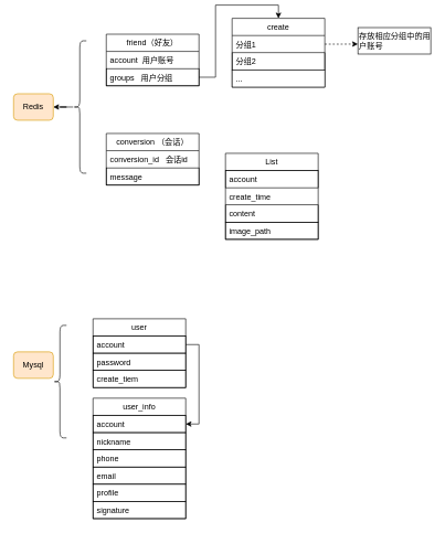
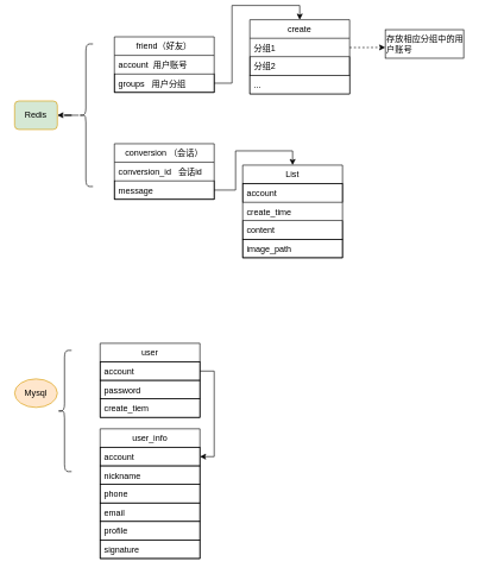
  <mxCell id="0" />
  <mxCell id="1" parent="0" />
  <mxCell id="2" value="friend（好友）" style="swimlane;fontStyle=0;childLayout=stackLayout;horizontal=1;startSize=26;fillColor=none;horizontalStack=0;resizeParent=1;resizeParentMax=0;resizeLast=0;collapsible=1;marginBottom=0;" vertex="1" parent="1"><mxGeometry x="160" y="44" width="140" height="78" as="geometry" /></mxCell>
  <mxCell id="3" value="account  用户账号" style="text;strokeColor=none;fillColor=none;align=left;verticalAlign=top;spacingLeft=4;spacingRight=4;overflow=hidden;rotatable=0;points=[[0,0.5],[1,0.5]];portConstraint=eastwest;" vertex="1" parent="2"><mxGeometry y="26" width="140" height="26" as="geometry" /></mxCell>
  <mxCell id="4" value="groups   用户分组" style="text;strokeColor=default;fillColor=none;align=left;verticalAlign=top;spacingLeft=4;spacingRight=4;overflow=hidden;rotatable=0;points=[[0,0.5],[1,0.5]];portConstraint=eastwest;" vertex="1" parent="2"><mxGeometry y="52" width="140" height="26" as="geometry" /></mxCell>
  <mxCell id="5" style="edgeStyle=orthogonalEdgeStyle;rounded=0;orthogonalLoop=1;jettySize=auto;html=1;exitX=1;exitY=0.5;exitDx=0;exitDy=0;entryX=0.5;entryY=0;entryDx=0;entryDy=0;" edge="1" parent="1" source="4" target="15"><mxGeometry relative="1" as="geometry"><mxPoint x="370" y="-1" as="targetPoint" /></mxGeometry></mxCell>
  <mxCell id="6" value="conversion （会话）" style="swimlane;fontStyle=0;childLayout=stackLayout;horizontal=1;startSize=26;fillColor=none;horizontalStack=0;resizeParent=1;resizeParentMax=0;resizeLast=0;collapsible=1;marginBottom=0;strokeColor=default;" vertex="1" parent="1"><mxGeometry x="160" y="194" width="140" height="78" as="geometry" /></mxCell>
  <mxCell id="7" value="conversion_id   会话id" style="text;strokeColor=none;fillColor=none;align=left;verticalAlign=top;spacingLeft=4;spacingRight=4;overflow=hidden;rotatable=0;points=[[0,0.5],[1,0.5]];portConstraint=eastwest;" vertex="1" parent="6"><mxGeometry y="26" width="140" height="26" as="geometry" /></mxCell>
  <mxCell id="8" value="message" style="text;strokeColor=default;fillColor=none;align=left;verticalAlign=top;spacingLeft=4;spacingRight=4;overflow=hidden;rotatable=0;points=[[0,0.5],[1,0.5]];portConstraint=eastwest;" vertex="1" parent="6"><mxGeometry y="52" width="140" height="26" as="geometry" /></mxCell>
+ <mxCell id="9" style="edgeStyle=orthogonalEdgeStyle;rounded=0;orthogonalLoop=1;jettySize=auto;html=1;exitX=1;exitY=0.5;exitDx=0;exitDy=0;entryX=0.5;entryY=0;entryDx=0;entryDy=0;" edge="1" parent="1" source="8" target="10"><mxGeometry relative="1" as="geometry"><mxPoint x="370" y="259.2" as="targetPoint" /><Array as="points"><mxPoint x="330" y="259" /><mxPoint x="330" y="204" /><mxPoint x="410" y="204" /></Array></mxGeometry></mxCell>
  <mxCell id="10" value="List" style="swimlane;fontStyle=0;childLayout=stackLayout;horizontal=1;startSize=26;fillColor=none;horizontalStack=0;resizeParent=1;resizeParentMax=0;resizeLast=0;collapsible=1;marginBottom=0;strokeColor=default;" vertex="1" parent="1"><mxGeometry x="340" y="224" width="140" height="130" as="geometry" /></mxCell>
  <mxCell id="11" value="account" style="text;strokeColor=default;fillColor=none;align=left;verticalAlign=top;spacingLeft=4;spacingRight=4;overflow=hidden;rotatable=0;points=[[0,0.5],[1,0.5]];portConstraint=eastwest;" vertex="1" parent="10"><mxGeometry y="26" width="140" height="26" as="geometry" /></mxCell>
  <mxCell id="12" value="create_time" style="text;strokeColor=none;fillColor=none;align=left;verticalAlign=top;spacingLeft=4;spacingRight=4;overflow=hidden;rotatable=0;points=[[0,0.5],[1,0.5]];portConstraint=eastwest;" vertex="1" parent="10"><mxGeometry y="52" width="140" height="26" as="geometry" /></mxCell>
  <mxCell id="13" value="content" style="text;strokeColor=default;fillColor=none;align=left;verticalAlign=top;spacingLeft=4;spacingRight=4;overflow=hidden;rotatable=0;points=[[0,0.5],[1,0.5]];portConstraint=eastwest;" vertex="1" parent="10"><mxGeometry y="78" width="140" height="26" as="geometry" /></mxCell>
  <mxCell id="14" value="image_path" style="text;strokeColor=default;fillColor=none;align=left;verticalAlign=top;spacingLeft=4;spacingRight=4;overflow=hidden;rotatable=0;points=[[0,0.5],[1,0.5]];portConstraint=eastwest;" vertex="1" parent="10"><mxGeometry y="104" width="140" height="26" as="geometry" /></mxCell>
  <mxCell id="15" value="create" style="swimlane;fontStyle=0;childLayout=stackLayout;horizontal=1;startSize=26;fillColor=none;horizontalStack=0;resizeParent=1;resizeParentMax=0;resizeLast=0;collapsible=1;marginBottom=0;strokeColor=default;" vertex="1" parent="1"><mxGeometry x="350" y="20" width="140" height="104" as="geometry" /></mxCell>
  <mxCell id="16" value="分组1" style="text;align=left;verticalAlign=top;spacingLeft=4;spacingRight=4;overflow=hidden;rotatable=0;points=[[0,0.5],[1,0.5]];portConstraint=eastwest;" vertex="1" parent="15"><mxGeometry y="26" width="140" height="26" as="geometry" /></mxCell>
  <mxCell id="17" value="分组2" style="text;align=left;verticalAlign=top;spacingLeft=4;spacingRight=4;overflow=hidden;rotatable=0;points=[[0,0.5],[1,0.5]];portConstraint=eastwest;strokeColor=default;" vertex="1" parent="15"><mxGeometry y="52" width="140" height="26" as="geometry" /></mxCell>
  <mxCell id="18" value="..." style="text;align=left;verticalAlign=top;spacingLeft=4;spacingRight=4;overflow=hidden;rotatable=0;points=[[0,0.5],[1,0.5]];portConstraint=eastwest;fillColor=default;strokeColor=default;" vertex="1" parent="15"><mxGeometry y="78" width="140" height="26" as="geometry" /></mxCell>
  <mxCell id="19" style="edgeStyle=orthogonalEdgeStyle;rounded=0;orthogonalLoop=1;jettySize=auto;html=1;exitX=1;exitY=0.5;exitDx=0;exitDy=0;dashed=1;" edge="1" parent="1" source="16"><mxGeometry relative="1" as="geometry"><mxPoint x="540" y="58.833" as="targetPoint" /></mxGeometry></mxCell>
  <mxCell id="20" value="存放相应分组中的用户账号" style="rounded=0;whiteSpace=wrap;html=1;strokeColor=default;fillColor=default;align=left;" vertex="1" parent="1"><mxGeometry x="540" y="34" width="110" height="40" as="geometry" /></mxCell>
  <mxCell id="21" value="" style="edgeStyle=orthogonalEdgeStyle;rounded=0;orthogonalLoop=1;jettySize=auto;html=1;" edge="1" parent="1" source="22" target="23"><mxGeometry relative="1" as="geometry" /></mxCell>
  <mxCell id="22" value="" style="shape=curlyBracket;whiteSpace=wrap;html=1;rounded=1;strokeColor=default;fillColor=default;align=left;" vertex="1" parent="1"><mxGeometry x="110" y="54" width="20" height="200" as="geometry" /></mxCell>
- <mxCell id="23" value="Redis" style="whiteSpace=wrap;html=1;rounded=1;align=center;strokeColor=#d79b00;fillColor=#ffe6cc;" vertex="1" parent="1"><mxGeometry x="20" y="134" width="60" height="40" as="geometry" /></mxCell>
- <mxCell id="24" value="Mysql" style="whiteSpace=wrap;html=1;rounded=1;align=center;strokeColor=#d79b00;fillColor=#ffe6cc;" vertex="1" parent="1"><mxGeometry x="20" y="524" width="60" height="40" as="geometry" /></mxCell>
+ <mxCell id="23" value="Redis" style="whiteSpace=wrap;html=1;rounded=1;align=center;strokeColor=#d79b00;fillColor=#d5e8d4;" vertex="1" parent="1"><mxGeometry x="20" y="134" width="60" height="40" as="geometry" /></mxCell>
+ <mxCell id="24" value="Mysql" style="ellipse;whiteSpace=wrap;html=1;align=center;strokeColor=#d79b00;fillColor=#ffe6cc;" vertex="1" parent="1"><mxGeometry x="20" y="524" width="60" height="40" as="geometry" /></mxCell>
  <mxCell id="25" value="user" style="swimlane;fontStyle=0;childLayout=stackLayout;horizontal=1;startSize=26;fillColor=none;horizontalStack=0;resizeParent=1;resizeParentMax=0;resizeLast=0;collapsible=1;marginBottom=0;strokeColor=default;align=center;" vertex="1" parent="1"><mxGeometry x="140" y="474" width="140" height="104" as="geometry" /></mxCell>
  <mxCell id="26" value="account" style="text;strokeColor=default;fillColor=none;align=left;verticalAlign=top;spacingLeft=4;spacingRight=4;overflow=hidden;rotatable=0;points=[[0,0.5],[1,0.5]];portConstraint=eastwest;" vertex="1" parent="25"><mxGeometry y="26" width="140" height="26" as="geometry" /></mxCell>
  <mxCell id="27" value="password" style="text;strokeColor=default;fillColor=none;align=left;verticalAlign=top;spacingLeft=4;spacingRight=4;overflow=hidden;rotatable=0;points=[[0,0.5],[1,0.5]];portConstraint=eastwest;" vertex="1" parent="25"><mxGeometry y="52" width="140" height="26" as="geometry" /></mxCell>
  <mxCell id="28" value="create_tiem" style="text;strokeColor=default;fillColor=none;align=left;verticalAlign=top;spacingLeft=4;spacingRight=4;overflow=hidden;rotatable=0;points=[[0,0.5],[1,0.5]];portConstraint=eastwest;" vertex="1" parent="25"><mxGeometry y="78" width="140" height="26" as="geometry" /></mxCell>
  <mxCell id="29" value="user_info" style="swimlane;fontStyle=0;childLayout=stackLayout;horizontal=1;startSize=26;fillColor=none;horizontalStack=0;resizeParent=1;resizeParentMax=0;resizeLast=0;collapsible=1;marginBottom=0;strokeColor=default;align=center;" vertex="1" parent="1"><mxGeometry x="140" y="594" width="140" height="182" as="geometry" /></mxCell>
  <mxCell id="30" value="account" style="text;strokeColor=default;fillColor=none;align=left;verticalAlign=top;spacingLeft=4;spacingRight=4;overflow=hidden;rotatable=0;points=[[0,0.5],[1,0.5]];portConstraint=eastwest;" vertex="1" parent="29"><mxGeometry y="26" width="140" height="26" as="geometry" /></mxCell>
  <mxCell id="31" value="nickname" style="text;strokeColor=default;fillColor=none;align=left;verticalAlign=top;spacingLeft=4;spacingRight=4;overflow=hidden;rotatable=0;points=[[0,0.5],[1,0.5]];portConstraint=eastwest;" vertex="1" parent="29"><mxGeometry y="52" width="140" height="26" as="geometry" /></mxCell>
  <mxCell id="32" value="phone" style="text;strokeColor=default;fillColor=none;align=left;verticalAlign=top;spacingLeft=4;spacingRight=4;overflow=hidden;rotatable=0;points=[[0,0.5],[1,0.5]];portConstraint=eastwest;" vertex="1" parent="29"><mxGeometry y="78" width="140" height="26" as="geometry" /></mxCell>
  <mxCell id="33" value="email" style="text;strokeColor=default;fillColor=none;align=left;verticalAlign=top;spacingLeft=4;spacingRight=4;overflow=hidden;rotatable=0;points=[[0,0.5],[1,0.5]];portConstraint=eastwest;" vertex="1" parent="29"><mxGeometry y="104" width="140" height="26" as="geometry" /></mxCell>
  <mxCell id="34" value="profile" style="text;strokeColor=default;fillColor=none;align=left;verticalAlign=top;spacingLeft=4;spacingRight=4;overflow=hidden;rotatable=0;points=[[0,0.5],[1,0.5]];portConstraint=eastwest;" vertex="1" parent="29"><mxGeometry y="130" width="140" height="26" as="geometry" /></mxCell>
  <mxCell id="35" value="signature" style="text;strokeColor=default;fillColor=none;align=left;verticalAlign=top;spacingLeft=4;spacingRight=4;overflow=hidden;rotatable=0;points=[[0,0.5],[1,0.5]];portConstraint=eastwest;" vertex="1" parent="29"><mxGeometry y="156" width="140" height="26" as="geometry" /></mxCell>
  <mxCell id="36" style="edgeStyle=orthogonalEdgeStyle;rounded=0;orthogonalLoop=1;jettySize=auto;html=1;exitX=1;exitY=0.5;exitDx=0;exitDy=0;entryX=1;entryY=0.5;entryDx=0;entryDy=0;" edge="1" parent="1" source="26" target="30"><mxGeometry relative="1" as="geometry" /></mxCell>
  <mxCell id="37" value="" style="shape=curlyBracket;whiteSpace=wrap;html=1;rounded=1;strokeColor=default;fillColor=default;align=center;" vertex="1" parent="1"><mxGeometry x="80" y="484" width="20" height="170" as="geometry" /></mxCell>
